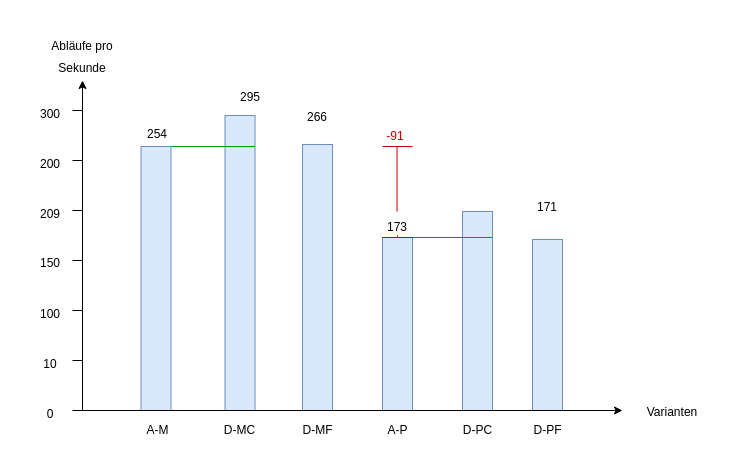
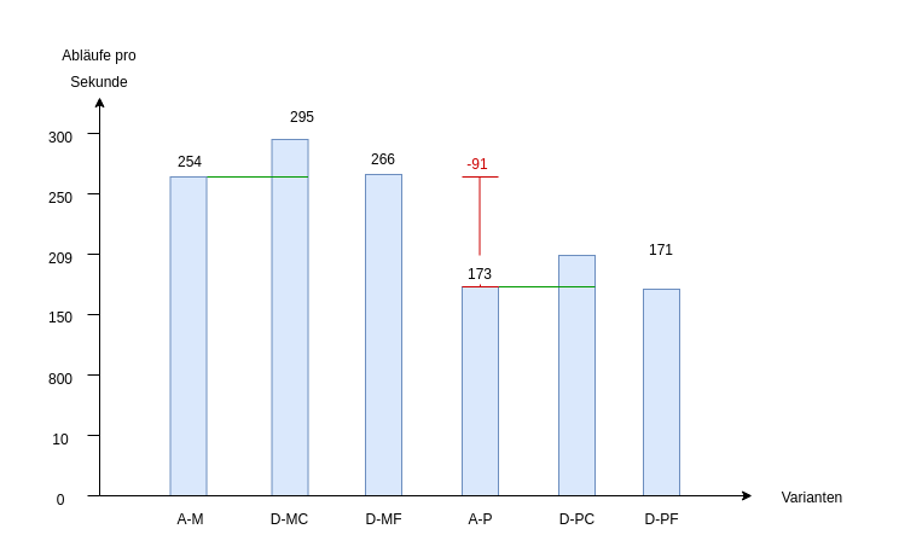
  <mxCell id="0" />
  <mxCell id="1" parent="0" />
  <mxCell id="2" value="" style="rounded=0;whiteSpace=wrap;html=1;rotation=0;fillColor=#dae8fc;strokeColor=#6c8ebf;" vertex="1" parent="1"><mxGeometry x="224.52" y="115" width="30" height="295" as="geometry" /></mxCell>
  <mxCell id="3" value="" style="endArrow=none;html=1;strokeColor=#009900;fontColor=none;exitX=0.75;exitY=1;exitDx=0;exitDy=0;" edge="1" parent="1"><mxGeometry width="50" height="50" relative="1" as="geometry"><mxPoint x="254.52" y="146" as="sourcePoint" /><mxPoint x="169" y="146" as="targetPoint" /></mxGeometry></mxCell>
  <mxCell id="4" value="" style="rounded=0;whiteSpace=wrap;html=1;rotation=0;fillColor=#dae8fc;strokeColor=#6c8ebf;" vertex="1" parent="1"><mxGeometry x="462.01" y="211" width="30" height="199" as="geometry" /></mxCell>
  <mxCell id="5" value="" style="endArrow=none;html=1;strokeColor=#009900;fontColor=none;entryX=0.75;entryY=1;entryDx=0;entryDy=0;exitX=0.75;exitY=1;exitDx=0;exitDy=0;" edge="1" parent="1" target="6"><mxGeometry width="50" height="50" relative="1" as="geometry"><mxPoint x="492.01" y="237" as="sourcePoint" /><mxPoint x="433.51" y="188.81" as="targetPoint" /></mxGeometry></mxCell>
  <mxCell id="6" value="173" style="text;html=1;strokeColor=none;fillColor=none;align=center;verticalAlign=middle;whiteSpace=wrap;rounded=0;" vertex="1" parent="1"><mxGeometry x="367" y="217" width="60" height="20" as="geometry" /></mxCell>
  <mxCell id="7" value="10" style="text;html=1;strokeColor=none;fillColor=none;align=center;verticalAlign=middle;whiteSpace=wrap;rounded=0;" vertex="1" parent="1"><mxGeometry x="20" y="354" width="60" height="20" as="geometry" /></mxCell>
- <mxCell id="8" value="100" style="text;html=1;strokeColor=none;fillColor=none;align=center;verticalAlign=middle;whiteSpace=wrap;rounded=0;" vertex="1" parent="1"><mxGeometry x="20" y="304" width="60" height="20" as="geometry" /></mxCell>
+ <mxCell id="8" value="800" style="text;html=1;strokeColor=none;fillColor=none;align=center;verticalAlign=middle;whiteSpace=wrap;rounded=0;" vertex="1" parent="1"><mxGeometry x="20" y="304" width="60" height="20" as="geometry" /></mxCell>
  <mxCell id="9" value="150" style="text;html=1;strokeColor=none;fillColor=none;align=center;verticalAlign=middle;whiteSpace=wrap;rounded=0;" vertex="1" parent="1"><mxGeometry x="20" y="253" width="60" height="20" as="geometry" /></mxCell>
  <mxCell id="10" value="209" style="text;html=1;strokeColor=none;fillColor=none;align=center;verticalAlign=middle;whiteSpace=wrap;rounded=0;" vertex="1" parent="1"><mxGeometry x="20" y="204" width="60" height="20" as="geometry" /></mxCell>
- <mxCell id="11" value="200" style="text;html=1;strokeColor=none;fillColor=none;align=center;verticalAlign=middle;whiteSpace=wrap;rounded=0;" vertex="1" parent="1"><mxGeometry x="20" y="154" width="60" height="20" as="geometry" /></mxCell>
+ <mxCell id="11" value="250" style="text;html=1;strokeColor=none;fillColor=none;align=center;verticalAlign=middle;whiteSpace=wrap;rounded=0;" vertex="1" parent="1"><mxGeometry x="20" y="154" width="60" height="20" as="geometry" /></mxCell>
  <mxCell id="12" value="300" style="text;html=1;strokeColor=none;fillColor=none;align=center;verticalAlign=middle;whiteSpace=wrap;rounded=0;" vertex="1" parent="1"><mxGeometry x="20" y="104" width="60" height="20" as="geometry" /></mxCell>
  <mxCell id="13" value="" style="endArrow=classic;html=1;rounded=0;strokeColor=#000000;" edge="1" parent="1"><mxGeometry width="50" height="50" relative="1" as="geometry"><mxPoint x="82" y="410" as="sourcePoint" /><mxPoint x="82" y="80" as="targetPoint" /></mxGeometry></mxCell>
  <mxCell id="14" value="" style="rounded=0;whiteSpace=wrap;html=1;rotation=0;fillColor=#dae8fc;strokeColor=#6c8ebf;" vertex="1" parent="1"><mxGeometry x="140.51" y="146" width="30" height="264" as="geometry" /></mxCell>
  <mxCell id="15" value="" style="rounded=0;whiteSpace=wrap;html=1;rotation=0;fillColor=#dae8fc;strokeColor=#6c8ebf;" vertex="1" parent="1"><mxGeometry x="302.02" y="144" width="30" height="266" as="geometry" /></mxCell>
  <mxCell id="16" value="" style="rounded=0;whiteSpace=wrap;html=1;rotation=0;fillColor=#dae8fc;strokeColor=#6c8ebf;" vertex="1" parent="1"><mxGeometry x="382" y="237" width="30" height="173" as="geometry" /></mxCell>
  <mxCell id="17" value="" style="rounded=0;whiteSpace=wrap;html=1;rotation=0;fillColor=#dae8fc;strokeColor=#6c8ebf;" vertex="1" parent="1"><mxGeometry x="532.01" y="239" width="30" height="171" as="geometry" /></mxCell>
  <mxCell id="18" value="254" style="text;html=1;strokeColor=none;fillColor=none;align=center;verticalAlign=middle;whiteSpace=wrap;rounded=0;" vertex="1" parent="1"><mxGeometry x="127" y="124" width="60" height="20" as="geometry" /></mxCell>
- <mxCell id="19" value="266" style="text;html=1;strokeColor=none;fillColor=none;align=center;verticalAlign=middle;whiteSpace=wrap;rounded=0;" vertex="1" parent="1"><mxGeometry x="287.02" y="107" width="60" height="20" as="geometry" /></mxCell>
+ <mxCell id="19" value="266" style="text;html=1;strokeColor=none;fillColor=none;align=center;verticalAlign=middle;whiteSpace=wrap;rounded=0;" vertex="1" parent="1"><mxGeometry x="287.02" y="122" width="60" height="20" as="geometry" /></mxCell>
  <mxCell id="20" value="171" style="text;html=1;strokeColor=none;fillColor=none;align=center;verticalAlign=middle;whiteSpace=wrap;rounded=0;" vertex="1" parent="1"><mxGeometry x="517.01" y="197" width="60" height="20" as="geometry" /></mxCell>
  <mxCell id="21" value="D-PF" style="text;html=1;strokeColor=none;fillColor=none;align=center;verticalAlign=middle;whiteSpace=wrap;rounded=0;" vertex="1" parent="1"><mxGeometry x="499.51" y="420" width="95" height="20" as="geometry" /></mxCell>
  <mxCell id="22" value="A-M" style="text;html=1;strokeColor=none;fillColor=none;align=center;verticalAlign=middle;whiteSpace=wrap;rounded=0;" vertex="1" parent="1"><mxGeometry x="109.5" y="420" width="95" height="20" as="geometry" /></mxCell>
  <mxCell id="23" value="D-MF" style="text;html=1;strokeColor=none;fillColor=none;align=center;verticalAlign=middle;whiteSpace=wrap;rounded=0;" vertex="1" parent="1"><mxGeometry x="269.52" y="420" width="95" height="20" as="geometry" /></mxCell>
  <mxCell id="24" value="A-P" style="text;html=1;strokeColor=none;fillColor=none;align=center;verticalAlign=middle;whiteSpace=wrap;rounded=0;" vertex="1" parent="1"><mxGeometry x="349.5" y="420" width="95" height="20" as="geometry" /></mxCell>
  <mxCell id="25" value="Varianten" style="text;html=1;strokeColor=none;fillColor=none;align=center;verticalAlign=middle;whiteSpace=wrap;rounded=0;" vertex="1" parent="1"><mxGeometry x="622" y="397" width="100" height="30" as="geometry" /></mxCell>
  <mxCell id="26" value="Abläufe pro" style="text;strokeColor=none;fillColor=none;align=center;verticalAlign=middle;rounded=0;" vertex="1" parent="1"><mxGeometry x="32" y="20" width="100" height="50" as="geometry" /></mxCell>
  <mxCell id="27" value="" style="endArrow=none;html=1;rounded=0;strokeColor=#000000;" edge="1" parent="1"><mxGeometry width="50" height="50" relative="1" as="geometry"><mxPoint x="72" y="360" as="sourcePoint" /><mxPoint x="82" y="360" as="targetPoint" /></mxGeometry></mxCell>
  <mxCell id="28" value="" style="endArrow=none;html=1;rounded=0;strokeColor=#000000;" edge="1" parent="1"><mxGeometry width="50" height="50" relative="1" as="geometry"><mxPoint x="72" y="310" as="sourcePoint" /><mxPoint x="82" y="310" as="targetPoint" /></mxGeometry></mxCell>
  <mxCell id="29" value="" style="endArrow=none;html=1;rounded=0;strokeColor=#000000;" edge="1" parent="1"><mxGeometry width="50" height="50" relative="1" as="geometry"><mxPoint x="72" y="260" as="sourcePoint" /><mxPoint x="82" y="260" as="targetPoint" /></mxGeometry></mxCell>
  <mxCell id="30" value="" style="endArrow=none;html=1;rounded=0;strokeColor=#000000;" edge="1" parent="1"><mxGeometry width="50" height="50" relative="1" as="geometry"><mxPoint x="72" y="210" as="sourcePoint" /><mxPoint x="82" y="210" as="targetPoint" /></mxGeometry></mxCell>
  <mxCell id="31" value="" style="endArrow=none;html=1;rounded=0;strokeColor=#000000;" edge="1" parent="1"><mxGeometry width="50" height="50" relative="1" as="geometry"><mxPoint x="72" y="160" as="sourcePoint" /><mxPoint x="82" y="160" as="targetPoint" /></mxGeometry></mxCell>
  <mxCell id="32" value="" style="endArrow=none;html=1;rounded=0;strokeColor=#000000;" edge="1" parent="1"><mxGeometry width="50" height="50" relative="1" as="geometry"><mxPoint x="72" y="110" as="sourcePoint" /><mxPoint x="82" y="110" as="targetPoint" /></mxGeometry></mxCell>
  <mxCell id="33" value="Sekunde" style="text;strokeColor=none;fillColor=none;align=center;verticalAlign=middle;rounded=0;" vertex="1" parent="1"><mxGeometry x="32" y="42" width="100" height="50" as="geometry" /></mxCell>
  <mxCell id="34" value="295" style="text;html=1;strokeColor=none;fillColor=none;align=center;verticalAlign=middle;whiteSpace=wrap;rounded=0;" vertex="1" parent="1"><mxGeometry x="219.52" y="87" width="60" height="20" as="geometry" /></mxCell>
  <mxCell id="35" value="D-MC" style="text;html=1;strokeColor=none;fillColor=none;align=center;verticalAlign=middle;whiteSpace=wrap;rounded=0;" vertex="1" parent="1"><mxGeometry x="192.02" y="420" width="95" height="20" as="geometry" /></mxCell>
  <mxCell id="36" value="D-PC" style="text;html=1;strokeColor=none;fillColor=none;align=center;verticalAlign=middle;whiteSpace=wrap;rounded=0;" vertex="1" parent="1"><mxGeometry x="429.51" y="420" width="95" height="20" as="geometry" /></mxCell>
  <mxCell id="37" value="-91" style="text;html=1;fillColor=none;align=center;verticalAlign=middle;whiteSpace=wrap;rounded=0;fontColor=#CC0000;" vertex="1" parent="1"><mxGeometry x="364.52" y="126" width="60" height="20" as="geometry" /></mxCell>
  <mxCell id="38" value="" style="endArrow=none;html=1;rounded=0;strokeColor=#CC0000;" edge="1" parent="1"><mxGeometry width="50" height="50" relative="1" as="geometry"><mxPoint x="396.52" y="211" as="sourcePoint" /><mxPoint x="396.52" y="146" as="targetPoint" /></mxGeometry></mxCell>
  <mxCell id="39" value="" style="endArrow=none;html=1;rounded=0;strokeColor=#CC0000;" edge="1" parent="1"><mxGeometry width="50" height="50" relative="1" as="geometry"><mxPoint x="412" y="146" as="sourcePoint" /><mxPoint x="382" y="146" as="targetPoint" /></mxGeometry></mxCell>
  <mxCell id="40" value="" style="endArrow=none;html=1;rounded=0;exitX=1.01;exitY=0;exitDx=0;exitDy=0;exitPerimeter=0;entryX=0;entryY=0;entryDx=0;entryDy=0;strokeColor=#CC0000;" edge="1" parent="1" source="16" target="16"><mxGeometry width="50" height="50" relative="1" as="geometry"><mxPoint x="412" y="240" as="sourcePoint" /><mxPoint x="381" y="240" as="targetPoint" /></mxGeometry></mxCell>
  <mxCell id="41" value="" style="endArrow=none;html=1;rounded=0;exitX=0.5;exitY=0;exitDx=0;exitDy=0;entryX=0.5;entryY=0.9;entryDx=0;entryDy=0;entryPerimeter=0;strokeColor=#CC0000;" edge="1" parent="1" source="16" target="6"><mxGeometry width="50" height="50" relative="1" as="geometry"><mxPoint x="412" y="250" as="sourcePoint" /><mxPoint x="397" y="235" as="targetPoint" /></mxGeometry></mxCell>
  <mxCell id="42" value="0" style="text;html=1;strokeColor=none;fillColor=none;align=center;verticalAlign=middle;whiteSpace=wrap;rounded=0;" vertex="1" parent="1"><mxGeometry x="20" y="404" width="60" height="20" as="geometry" /></mxCell>
  <mxCell id="43" value="" style="endArrow=none;html=1;rounded=0;strokeColor=#000000;" edge="1" parent="1"><mxGeometry width="50" height="50" relative="1" as="geometry"><mxPoint x="72" y="410" as="sourcePoint" /><mxPoint x="82" y="410" as="targetPoint" /></mxGeometry></mxCell>
  <mxCell id="44" value="" style="endArrow=classic;html=1;rounded=0;endFill=1;strokeColor=#000000;" edge="1" parent="1"><mxGeometry width="50" height="50" relative="1" as="geometry"><mxPoint x="82" y="410" as="sourcePoint" /><mxPoint x="622" y="410" as="targetPoint" /></mxGeometry></mxCell>
